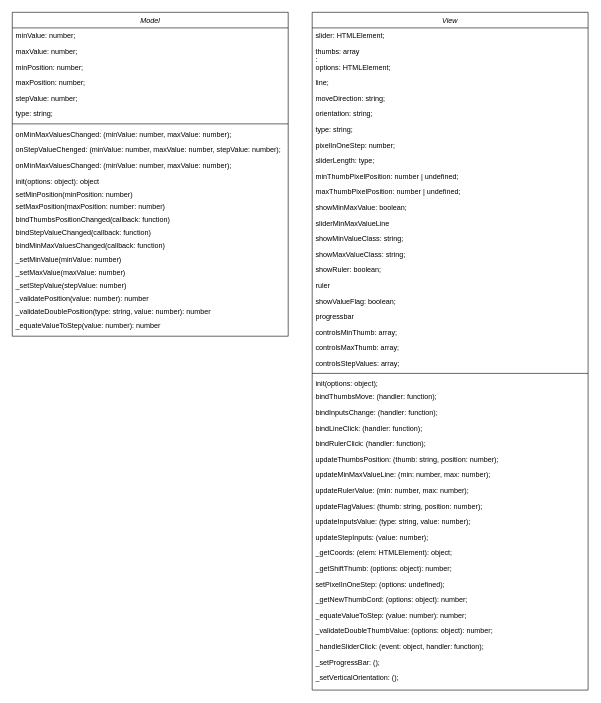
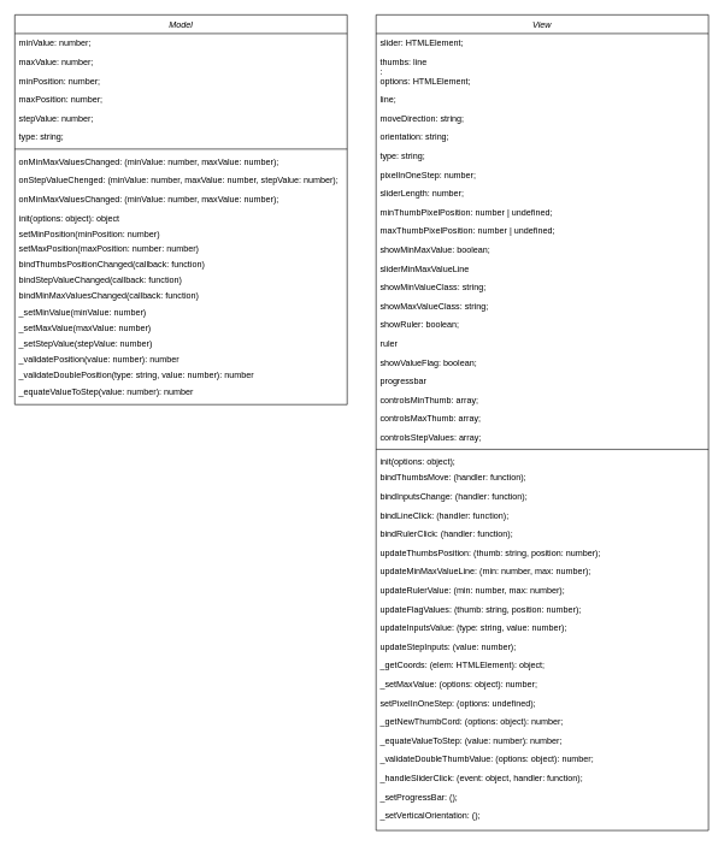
  <mxCell id="0" />
  <mxCell id="1" parent="0" />
  <mxCell id="2" value="Model" style="swimlane;fontStyle=2;align=center;verticalAlign=top;childLayout=stackLayout;horizontal=1;startSize=26;horizontalStack=0;resizeParent=1;resizeLast=0;collapsible=1;marginBottom=0;rounded=0;shadow=0;strokeWidth=1;" parent="1" vertex="1"><mxGeometry x="20" y="20" width="460" height="540" as="geometry"><mxRectangle x="230" y="140" width="160" height="26" as="alternateBounds" /></mxGeometry></mxCell>
  <mxCell id="3" value="minValue: number;" style="text;align=left;verticalAlign=top;spacingLeft=4;spacingRight=4;overflow=hidden;rotatable=0;points=[[0,0.5],[1,0.5]];portConstraint=eastwest;rounded=0;shadow=0;html=0;" vertex="1" parent="2"><mxGeometry y="26" width="460" height="26" as="geometry" /></mxCell>
  <mxCell id="4" value="maxValue: number;" style="text;align=left;verticalAlign=top;spacingLeft=4;spacingRight=4;overflow=hidden;rotatable=0;points=[[0,0.5],[1,0.5]];portConstraint=eastwest;rounded=0;shadow=0;html=0;" parent="2" vertex="1"><mxGeometry y="52" width="460" height="26" as="geometry" /></mxCell>
  <mxCell id="5" value="minPosition: number;" style="text;align=left;verticalAlign=top;spacingLeft=4;spacingRight=4;overflow=hidden;rotatable=0;points=[[0,0.5],[1,0.5]];portConstraint=eastwest;" parent="2" vertex="1"><mxGeometry y="78" width="460" height="26" as="geometry" /></mxCell>
  <mxCell id="6" value="maxPosition: number;" style="text;align=left;verticalAlign=top;spacingLeft=4;spacingRight=4;overflow=hidden;rotatable=0;points=[[0,0.5],[1,0.5]];portConstraint=eastwest;" vertex="1" parent="2"><mxGeometry y="104" width="460" height="26" as="geometry" /></mxCell>
  <mxCell id="7" value="stepValue: number;" style="text;align=left;verticalAlign=top;spacingLeft=4;spacingRight=4;overflow=hidden;rotatable=0;points=[[0,0.5],[1,0.5]];portConstraint=eastwest;rounded=0;shadow=0;html=0;" parent="2" vertex="1"><mxGeometry y="130" width="460" height="26" as="geometry" /></mxCell>
  <mxCell id="8" value="type: string;" style="text;align=left;verticalAlign=top;spacingLeft=4;spacingRight=4;overflow=hidden;rotatable=0;points=[[0,0.5],[1,0.5]];portConstraint=eastwest;rounded=0;shadow=0;html=0;" vertex="1" parent="2"><mxGeometry y="156" width="460" height="26" as="geometry" /></mxCell>
  <mxCell id="9" value="" style="line;html=1;strokeWidth=1;align=left;verticalAlign=middle;spacingTop=-1;spacingLeft=3;spacingRight=3;rotatable=0;labelPosition=right;points=[];portConstraint=eastwest;" parent="2" vertex="1"><mxGeometry y="182" width="460" height="8" as="geometry" /></mxCell>
  <mxCell id="10" value="onMinMaxValuesChanged: (minValue: number, maxValue: number);" style="text;align=left;verticalAlign=top;spacingLeft=4;spacingRight=4;overflow=hidden;rotatable=0;points=[[0,0.5],[1,0.5]];portConstraint=eastwest;rounded=0;shadow=0;html=0;" vertex="1" parent="2"><mxGeometry y="190" width="460" height="26" as="geometry" /></mxCell>
  <mxCell id="11" value="onStepValueChenged: (minValue: number, maxValue: number, stepValue: number);" style="text;align=left;verticalAlign=top;spacingLeft=4;spacingRight=4;overflow=hidden;rotatable=0;points=[[0,0.5],[1,0.5]];portConstraint=eastwest;rounded=0;shadow=0;html=0;" vertex="1" parent="2"><mxGeometry y="216" width="460" height="26" as="geometry" /></mxCell>
  <mxCell id="12" value="onMinMaxValuesChanged: (minValue: number, maxValue: number);" style="text;align=left;verticalAlign=top;spacingLeft=4;spacingRight=4;overflow=hidden;rotatable=0;points=[[0,0.5],[1,0.5]];portConstraint=eastwest;rounded=0;shadow=0;html=0;" vertex="1" parent="2"><mxGeometry y="242" width="460" height="26" as="geometry" /></mxCell>
  <mxCell id="13" value="init(options: object): object" style="text;align=left;verticalAlign=top;spacingLeft=4;spacingRight=4;overflow=hidden;rotatable=0;points=[[0,0.5],[1,0.5]];portConstraint=eastwest;" parent="2" vertex="1"><mxGeometry y="268" width="460" height="22" as="geometry" /></mxCell>
  <mxCell id="14" value="setMinPosition(minPosition: number)" style="text;align=left;verticalAlign=top;spacingLeft=4;spacingRight=4;overflow=hidden;rotatable=0;points=[[0,0.5],[1,0.5]];portConstraint=eastwest;" vertex="1" parent="2"><mxGeometry y="290" width="460" height="20" as="geometry" /></mxCell>
  <mxCell id="15" value="setMaxPosition(maxPosition: number: number)" style="text;align=left;verticalAlign=top;spacingLeft=4;spacingRight=4;overflow=hidden;rotatable=0;points=[[0,0.5],[1,0.5]];portConstraint=eastwest;" vertex="1" parent="2"><mxGeometry y="310" width="460" height="22" as="geometry" /></mxCell>
  <mxCell id="16" value="bindThumbsPositionChanged(callback: function)" style="text;align=left;verticalAlign=top;spacingLeft=4;spacingRight=4;overflow=hidden;rotatable=0;points=[[0,0.5],[1,0.5]];portConstraint=eastwest;" vertex="1" parent="2"><mxGeometry y="332" width="460" height="22" as="geometry" /></mxCell>
  <mxCell id="17" value="bindStepValueChanged(callback: function)" style="text;align=left;verticalAlign=top;spacingLeft=4;spacingRight=4;overflow=hidden;rotatable=0;points=[[0,0.5],[1,0.5]];portConstraint=eastwest;" vertex="1" parent="2"><mxGeometry y="354" width="460" height="22" as="geometry" /></mxCell>
  <mxCell id="18" value="bindMinMaxValuesChanged(callback: function)" style="text;align=left;verticalAlign=top;spacingLeft=4;spacingRight=4;overflow=hidden;rotatable=0;points=[[0,0.5],[1,0.5]];portConstraint=eastwest;" vertex="1" parent="2"><mxGeometry y="376" width="460" height="22" as="geometry" /></mxCell>
  <mxCell id="19" value="_setMinValue(minValue: number)" style="text;align=left;verticalAlign=top;spacingLeft=4;spacingRight=4;overflow=hidden;rotatable=0;points=[[0,0.5],[1,0.5]];portConstraint=eastwest;" vertex="1" parent="2"><mxGeometry y="398" width="460" height="22" as="geometry" /></mxCell>
  <mxCell id="20" value="_setMaxValue(maxValue: number)" style="text;align=left;verticalAlign=top;spacingLeft=4;spacingRight=4;overflow=hidden;rotatable=0;points=[[0,0.5],[1,0.5]];portConstraint=eastwest;" vertex="1" parent="2"><mxGeometry y="420" width="460" height="22" as="geometry" /></mxCell>
  <mxCell id="21" value="_setStepValue(stepValue: number)" style="text;align=left;verticalAlign=top;spacingLeft=4;spacingRight=4;overflow=hidden;rotatable=0;points=[[0,0.5],[1,0.5]];portConstraint=eastwest;" vertex="1" parent="2"><mxGeometry y="442" width="460" height="22" as="geometry" /></mxCell>
  <mxCell id="22" value="_validatePosition(value: number): number" style="text;align=left;verticalAlign=top;spacingLeft=4;spacingRight=4;overflow=hidden;rotatable=0;points=[[0,0.5],[1,0.5]];portConstraint=eastwest;" vertex="1" parent="2"><mxGeometry y="464" width="460" height="22" as="geometry" /></mxCell>
  <mxCell id="23" value="_validateDoublePosition(type: string, value: number): number" style="text;align=left;verticalAlign=top;spacingLeft=4;spacingRight=4;overflow=hidden;rotatable=0;points=[[0,0.5],[1,0.5]];portConstraint=eastwest;" vertex="1" parent="2"><mxGeometry y="486" width="460" height="22" as="geometry" /></mxCell>
  <mxCell id="24" value="_equateValueToStep(value: number): number" style="text;align=left;verticalAlign=top;spacingLeft=4;spacingRight=4;overflow=hidden;rotatable=0;points=[[0,0.5],[1,0.5]];portConstraint=eastwest;" vertex="1" parent="2"><mxGeometry y="508" width="460" height="32" as="geometry" /></mxCell>
  <mxCell id="25" value="View" style="swimlane;fontStyle=2;align=center;verticalAlign=top;childLayout=stackLayout;horizontal=1;startSize=26;horizontalStack=0;resizeParent=1;resizeLast=0;collapsible=1;marginBottom=0;rounded=0;shadow=0;strokeWidth=1;" vertex="1" parent="1"><mxGeometry x="520" y="20" width="460" height="1130" as="geometry"><mxRectangle x="230" y="140" width="160" height="26" as="alternateBounds" /></mxGeometry></mxCell>
  <mxCell id="26" value="slider: HTMLElement;" style="text;align=left;verticalAlign=top;spacingLeft=4;spacingRight=4;overflow=hidden;rotatable=0;points=[[0,0.5],[1,0.5]];portConstraint=eastwest;rounded=0;shadow=0;html=0;" vertex="1" parent="25"><mxGeometry y="26" width="460" height="26" as="geometry" /></mxCell>
- <mxCell id="27" value="thumbs: array&#10;;" style="text;align=left;verticalAlign=top;spacingLeft=4;spacingRight=4;overflow=hidden;rotatable=0;points=[[0,0.5],[1,0.5]];portConstraint=eastwest;rounded=0;shadow=0;html=0;" vertex="1" parent="25"><mxGeometry y="52" width="460" height="26" as="geometry" /></mxCell>
+ <mxCell id="27" value="thumbs: line&#10;;" style="text;align=left;verticalAlign=top;spacingLeft=4;spacingRight=4;overflow=hidden;rotatable=0;points=[[0,0.5],[1,0.5]];portConstraint=eastwest;rounded=0;shadow=0;html=0;" vertex="1" parent="25"><mxGeometry y="52" width="460" height="26" as="geometry" /></mxCell>
  <mxCell id="28" value="options: HTMLElement;" style="text;align=left;verticalAlign=top;spacingLeft=4;spacingRight=4;overflow=hidden;rotatable=0;points=[[0,0.5],[1,0.5]];portConstraint=eastwest;" vertex="1" parent="25"><mxGeometry y="78" width="460" height="26" as="geometry" /></mxCell>
  <mxCell id="29" value="line;" style="text;align=left;verticalAlign=top;spacingLeft=4;spacingRight=4;overflow=hidden;rotatable=0;points=[[0,0.5],[1,0.5]];portConstraint=eastwest;" vertex="1" parent="25"><mxGeometry y="104" width="460" height="26" as="geometry" /></mxCell>
  <mxCell id="30" value="moveDirection: string;" style="text;align=left;verticalAlign=top;spacingLeft=4;spacingRight=4;overflow=hidden;rotatable=0;points=[[0,0.5],[1,0.5]];portConstraint=eastwest;rounded=0;shadow=0;html=0;" vertex="1" parent="25"><mxGeometry y="130" width="460" height="26" as="geometry" /></mxCell>
  <mxCell id="31" value="orientation: string;" style="text;align=left;verticalAlign=top;spacingLeft=4;spacingRight=4;overflow=hidden;rotatable=0;points=[[0,0.5],[1,0.5]];portConstraint=eastwest;rounded=0;shadow=0;html=0;" vertex="1" parent="25"><mxGeometry y="156" width="460" height="26" as="geometry" /></mxCell>
  <mxCell id="32" value="type: string;" style="text;align=left;verticalAlign=top;spacingLeft=4;spacingRight=4;overflow=hidden;rotatable=0;points=[[0,0.5],[1,0.5]];portConstraint=eastwest;rounded=0;shadow=0;html=0;" vertex="1" parent="25"><mxGeometry y="182" width="460" height="26" as="geometry" /></mxCell>
  <mxCell id="33" value="pixelInOneStep: number;" style="text;align=left;verticalAlign=top;spacingLeft=4;spacingRight=4;overflow=hidden;rotatable=0;points=[[0,0.5],[1,0.5]];portConstraint=eastwest;rounded=0;shadow=0;html=0;" vertex="1" parent="25"><mxGeometry y="208" width="460" height="26" as="geometry" /></mxCell>
- <mxCell id="34" value="sliderLength: type;" style="text;align=left;verticalAlign=top;spacingLeft=4;spacingRight=4;overflow=hidden;rotatable=0;points=[[0,0.5],[1,0.5]];portConstraint=eastwest;rounded=0;shadow=0;html=0;" vertex="1" parent="25"><mxGeometry y="234" width="460" height="26" as="geometry" /></mxCell>
+ <mxCell id="34" value="sliderLength: number;" style="text;align=left;verticalAlign=top;spacingLeft=4;spacingRight=4;overflow=hidden;rotatable=0;points=[[0,0.5],[1,0.5]];portConstraint=eastwest;rounded=0;shadow=0;html=0;" vertex="1" parent="25"><mxGeometry y="234" width="460" height="26" as="geometry" /></mxCell>
  <mxCell id="35" value="minThumbPixelPosition: number | undefined;" style="text;align=left;verticalAlign=top;spacingLeft=4;spacingRight=4;overflow=hidden;rotatable=0;points=[[0,0.5],[1,0.5]];portConstraint=eastwest;rounded=0;shadow=0;html=0;" vertex="1" parent="25"><mxGeometry y="260" width="460" height="26" as="geometry" /></mxCell>
  <mxCell id="36" value="maxThumbPixelPosition: number | undefined;" style="text;align=left;verticalAlign=top;spacingLeft=4;spacingRight=4;overflow=hidden;rotatable=0;points=[[0,0.5],[1,0.5]];portConstraint=eastwest;rounded=0;shadow=0;html=0;" vertex="1" parent="25"><mxGeometry y="286" width="460" height="26" as="geometry" /></mxCell>
  <mxCell id="37" value="showMinMaxValue: boolean;" style="text;align=left;verticalAlign=top;spacingLeft=4;spacingRight=4;overflow=hidden;rotatable=0;points=[[0,0.5],[1,0.5]];portConstraint=eastwest;rounded=0;shadow=0;html=0;" vertex="1" parent="25"><mxGeometry y="312" width="460" height="26" as="geometry" /></mxCell>
  <mxCell id="38" value="sliderMinMaxValueLine" style="text;align=left;verticalAlign=top;spacingLeft=4;spacingRight=4;overflow=hidden;rotatable=0;points=[[0,0.5],[1,0.5]];portConstraint=eastwest;rounded=0;shadow=0;html=0;" vertex="1" parent="25"><mxGeometry y="338" width="460" height="26" as="geometry" /></mxCell>
  <mxCell id="39" value="showMinValueClass: string;" style="text;align=left;verticalAlign=top;spacingLeft=4;spacingRight=4;overflow=hidden;rotatable=0;points=[[0,0.5],[1,0.5]];portConstraint=eastwest;rounded=0;shadow=0;html=0;" vertex="1" parent="25"><mxGeometry y="364" width="460" height="26" as="geometry" /></mxCell>
  <mxCell id="40" value="showMaxValueClass: string;" style="text;align=left;verticalAlign=top;spacingLeft=4;spacingRight=4;overflow=hidden;rotatable=0;points=[[0,0.5],[1,0.5]];portConstraint=eastwest;rounded=0;shadow=0;html=0;" vertex="1" parent="25"><mxGeometry y="390" width="460" height="26" as="geometry" /></mxCell>
  <mxCell id="41" value="showRuler: boolean;" style="text;align=left;verticalAlign=top;spacingLeft=4;spacingRight=4;overflow=hidden;rotatable=0;points=[[0,0.5],[1,0.5]];portConstraint=eastwest;rounded=0;shadow=0;html=0;" vertex="1" parent="25"><mxGeometry y="416" width="460" height="26" as="geometry" /></mxCell>
  <mxCell id="42" value="ruler" style="text;align=left;verticalAlign=top;spacingLeft=4;spacingRight=4;overflow=hidden;rotatable=0;points=[[0,0.5],[1,0.5]];portConstraint=eastwest;rounded=0;shadow=0;html=0;" vertex="1" parent="25"><mxGeometry y="442" width="460" height="26" as="geometry" /></mxCell>
  <mxCell id="43" value="showValueFlag: boolean;" style="text;align=left;verticalAlign=top;spacingLeft=4;spacingRight=4;overflow=hidden;rotatable=0;points=[[0,0.5],[1,0.5]];portConstraint=eastwest;rounded=0;shadow=0;html=0;" vertex="1" parent="25"><mxGeometry y="468" width="460" height="26" as="geometry" /></mxCell>
  <mxCell id="44" value="progressbar" style="text;align=left;verticalAlign=top;spacingLeft=4;spacingRight=4;overflow=hidden;rotatable=0;points=[[0,0.5],[1,0.5]];portConstraint=eastwest;rounded=0;shadow=0;html=0;" vertex="1" parent="25"><mxGeometry y="494" width="460" height="26" as="geometry" /></mxCell>
  <mxCell id="45" value="controlsMinThumb: array;" style="text;align=left;verticalAlign=top;spacingLeft=4;spacingRight=4;overflow=hidden;rotatable=0;points=[[0,0.5],[1,0.5]];portConstraint=eastwest;rounded=0;shadow=0;html=0;" vertex="1" parent="25"><mxGeometry y="520" width="460" height="26" as="geometry" /></mxCell>
  <mxCell id="46" value="controlsMaxThumb: array;" style="text;align=left;verticalAlign=top;spacingLeft=4;spacingRight=4;overflow=hidden;rotatable=0;points=[[0,0.5],[1,0.5]];portConstraint=eastwest;rounded=0;shadow=0;html=0;" vertex="1" parent="25"><mxGeometry y="546" width="460" height="26" as="geometry" /></mxCell>
  <mxCell id="47" value="controlsStepValues: array;" style="text;align=left;verticalAlign=top;spacingLeft=4;spacingRight=4;overflow=hidden;rotatable=0;points=[[0,0.5],[1,0.5]];portConstraint=eastwest;rounded=0;shadow=0;html=0;" vertex="1" parent="25"><mxGeometry y="572" width="460" height="26" as="geometry" /></mxCell>
  <mxCell id="48" value="" style="line;html=1;strokeWidth=1;align=left;verticalAlign=middle;spacingTop=-1;spacingLeft=3;spacingRight=3;rotatable=0;labelPosition=right;points=[];portConstraint=eastwest;" vertex="1" parent="25"><mxGeometry y="598" width="460" height="8" as="geometry" /></mxCell>
  <mxCell id="49" value="init(options: object);" style="text;align=left;verticalAlign=top;spacingLeft=4;spacingRight=4;overflow=hidden;rotatable=0;points=[[0,0.5],[1,0.5]];portConstraint=eastwest;" vertex="1" parent="25"><mxGeometry y="606" width="460" height="22" as="geometry" /></mxCell>
  <mxCell id="50" value="bindThumbsMove: (handler: function);" style="text;align=left;verticalAlign=top;spacingLeft=4;spacingRight=4;overflow=hidden;rotatable=0;points=[[0,0.5],[1,0.5]];portConstraint=eastwest;rounded=0;shadow=0;html=0;" vertex="1" parent="25"><mxGeometry y="628" width="460" height="26" as="geometry" /></mxCell>
  <mxCell id="51" value="bindInputsChange: (handler: function);" style="text;align=left;verticalAlign=top;spacingLeft=4;spacingRight=4;overflow=hidden;rotatable=0;points=[[0,0.5],[1,0.5]];portConstraint=eastwest;rounded=0;shadow=0;html=0;" vertex="1" parent="25"><mxGeometry y="654" width="460" height="26" as="geometry" /></mxCell>
  <mxCell id="52" value="bindLineClick: (handler: function);" style="text;align=left;verticalAlign=top;spacingLeft=4;spacingRight=4;overflow=hidden;rotatable=0;points=[[0,0.5],[1,0.5]];portConstraint=eastwest;rounded=0;shadow=0;html=0;" vertex="1" parent="25"><mxGeometry y="680" width="460" height="26" as="geometry" /></mxCell>
  <mxCell id="53" value="bindRulerClick: (handler: function);" style="text;align=left;verticalAlign=top;spacingLeft=4;spacingRight=4;overflow=hidden;rotatable=0;points=[[0,0.5],[1,0.5]];portConstraint=eastwest;rounded=0;shadow=0;html=0;" vertex="1" parent="25"><mxGeometry y="706" width="460" height="26" as="geometry" /></mxCell>
  <mxCell id="54" value="updateThumbsPosition: (thumb: string, position: number);" style="text;align=left;verticalAlign=top;spacingLeft=4;spacingRight=4;overflow=hidden;rotatable=0;points=[[0,0.5],[1,0.5]];portConstraint=eastwest;rounded=0;shadow=0;html=0;" vertex="1" parent="25"><mxGeometry y="732" width="460" height="26" as="geometry" /></mxCell>
  <mxCell id="55" value="updateMinMaxValueLine: (min: number, max: number);" style="text;align=left;verticalAlign=top;spacingLeft=4;spacingRight=4;overflow=hidden;rotatable=0;points=[[0,0.5],[1,0.5]];portConstraint=eastwest;rounded=0;shadow=0;html=0;" vertex="1" parent="25"><mxGeometry y="758" width="460" height="26" as="geometry" /></mxCell>
  <mxCell id="56" value="updateRulerValue: (min: number, max: number);" style="text;align=left;verticalAlign=top;spacingLeft=4;spacingRight=4;overflow=hidden;rotatable=0;points=[[0,0.5],[1,0.5]];portConstraint=eastwest;rounded=0;shadow=0;html=0;" vertex="1" parent="25"><mxGeometry y="784" width="460" height="26" as="geometry" /></mxCell>
  <mxCell id="57" value="updateFlagValues: (thumb: string, position: number);" style="text;align=left;verticalAlign=top;spacingLeft=4;spacingRight=4;overflow=hidden;rotatable=0;points=[[0,0.5],[1,0.5]];portConstraint=eastwest;rounded=0;shadow=0;html=0;" vertex="1" parent="25"><mxGeometry y="810" width="460" height="26" as="geometry" /></mxCell>
  <mxCell id="58" value="updateInputsValue: (type: string, value: number);" style="text;align=left;verticalAlign=top;spacingLeft=4;spacingRight=4;overflow=hidden;rotatable=0;points=[[0,0.5],[1,0.5]];portConstraint=eastwest;rounded=0;shadow=0;html=0;" vertex="1" parent="25"><mxGeometry y="836" width="460" height="26" as="geometry" /></mxCell>
  <mxCell id="59" value="updateStepInputs: (value: number);" style="text;align=left;verticalAlign=top;spacingLeft=4;spacingRight=4;overflow=hidden;rotatable=0;points=[[0,0.5],[1,0.5]];portConstraint=eastwest;rounded=0;shadow=0;html=0;" vertex="1" parent="25"><mxGeometry y="862" width="460" height="26" as="geometry" /></mxCell>
  <mxCell id="60" value="_getCoords: (elem: HTMLElement): object;" style="text;align=left;verticalAlign=top;spacingLeft=4;spacingRight=4;overflow=hidden;rotatable=0;points=[[0,0.5],[1,0.5]];portConstraint=eastwest;rounded=0;shadow=0;html=0;" vertex="1" parent="25"><mxGeometry y="888" width="460" height="26" as="geometry" /></mxCell>
- <mxCell id="61" value="_getShiftThumb: (options: object): number;" style="text;align=left;verticalAlign=top;spacingLeft=4;spacingRight=4;overflow=hidden;rotatable=0;points=[[0,0.5],[1,0.5]];portConstraint=eastwest;rounded=0;shadow=0;html=0;" vertex="1" parent="25"><mxGeometry y="914" width="460" height="26" as="geometry" /></mxCell>
+ <mxCell id="61" value="_setMaxValue: (options: object): number;" style="text;align=left;verticalAlign=top;spacingLeft=4;spacingRight=4;overflow=hidden;rotatable=0;points=[[0,0.5],[1,0.5]];portConstraint=eastwest;rounded=0;shadow=0;html=0;" vertex="1" parent="25"><mxGeometry y="914" width="460" height="26" as="geometry" /></mxCell>
  <mxCell id="62" value="setPixelInOneStep: (options: undefined);" style="text;align=left;verticalAlign=top;spacingLeft=4;spacingRight=4;overflow=hidden;rotatable=0;points=[[0,0.5],[1,0.5]];portConstraint=eastwest;rounded=0;shadow=0;html=0;" vertex="1" parent="25"><mxGeometry y="940" width="460" height="26" as="geometry" /></mxCell>
  <mxCell id="63" value="_getNewThumbCord: (options: object): number;" style="text;align=left;verticalAlign=top;spacingLeft=4;spacingRight=4;overflow=hidden;rotatable=0;points=[[0,0.5],[1,0.5]];portConstraint=eastwest;rounded=0;shadow=0;html=0;" vertex="1" parent="25"><mxGeometry y="966" width="460" height="26" as="geometry" /></mxCell>
  <mxCell id="64" value="_equateValueToStep: (value: number): number;" style="text;align=left;verticalAlign=top;spacingLeft=4;spacingRight=4;overflow=hidden;rotatable=0;points=[[0,0.5],[1,0.5]];portConstraint=eastwest;rounded=0;shadow=0;html=0;" vertex="1" parent="25"><mxGeometry y="992" width="460" height="26" as="geometry" /></mxCell>
  <mxCell id="65" value="_validateDoubleThumbValue: (options: object): number;" style="text;align=left;verticalAlign=top;spacingLeft=4;spacingRight=4;overflow=hidden;rotatable=0;points=[[0,0.5],[1,0.5]];portConstraint=eastwest;rounded=0;shadow=0;html=0;" vertex="1" parent="25"><mxGeometry y="1018" width="460" height="26" as="geometry" /></mxCell>
  <mxCell id="66" value="_handleSliderClick: (event: object, handler: function);" style="text;align=left;verticalAlign=top;spacingLeft=4;spacingRight=4;overflow=hidden;rotatable=0;points=[[0,0.5],[1,0.5]];portConstraint=eastwest;rounded=0;shadow=0;html=0;" vertex="1" parent="25"><mxGeometry y="1044" width="460" height="26" as="geometry" /></mxCell>
  <mxCell id="67" value="_setProgressBar: ();" style="text;align=left;verticalAlign=top;spacingLeft=4;spacingRight=4;overflow=hidden;rotatable=0;points=[[0,0.5],[1,0.5]];portConstraint=eastwest;rounded=0;shadow=0;html=0;" vertex="1" parent="25"><mxGeometry y="1070" width="460" height="26" as="geometry" /></mxCell>
  <mxCell id="68" value="_setVerticalOrientation: ();" style="text;align=left;verticalAlign=top;spacingLeft=4;spacingRight=4;overflow=hidden;rotatable=0;points=[[0,0.5],[1,0.5]];portConstraint=eastwest;rounded=0;shadow=0;html=0;" vertex="1" parent="25"><mxGeometry y="1096" width="460" height="26" as="geometry" /></mxCell>
